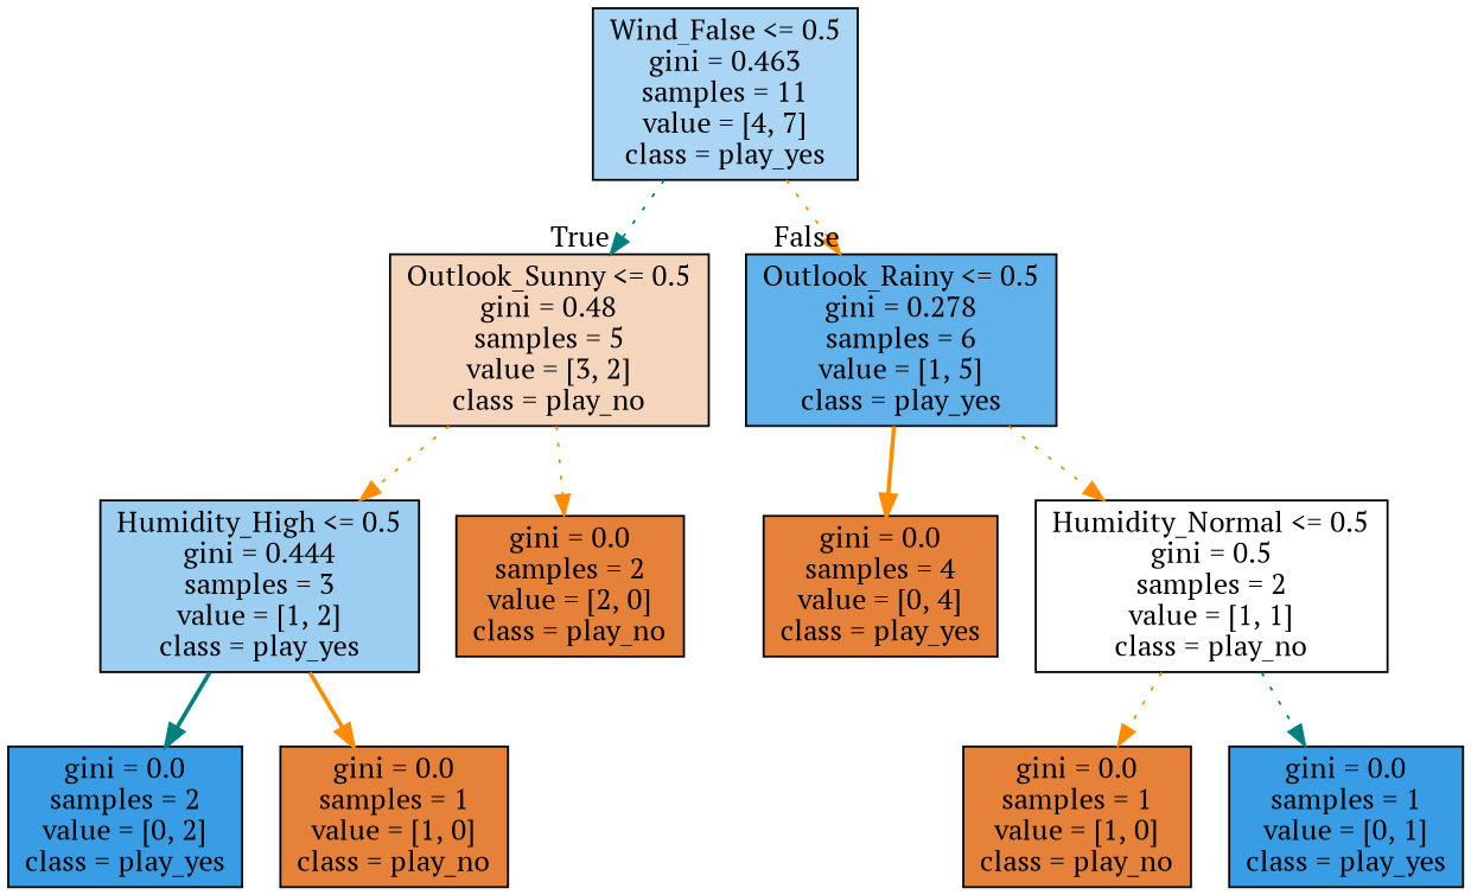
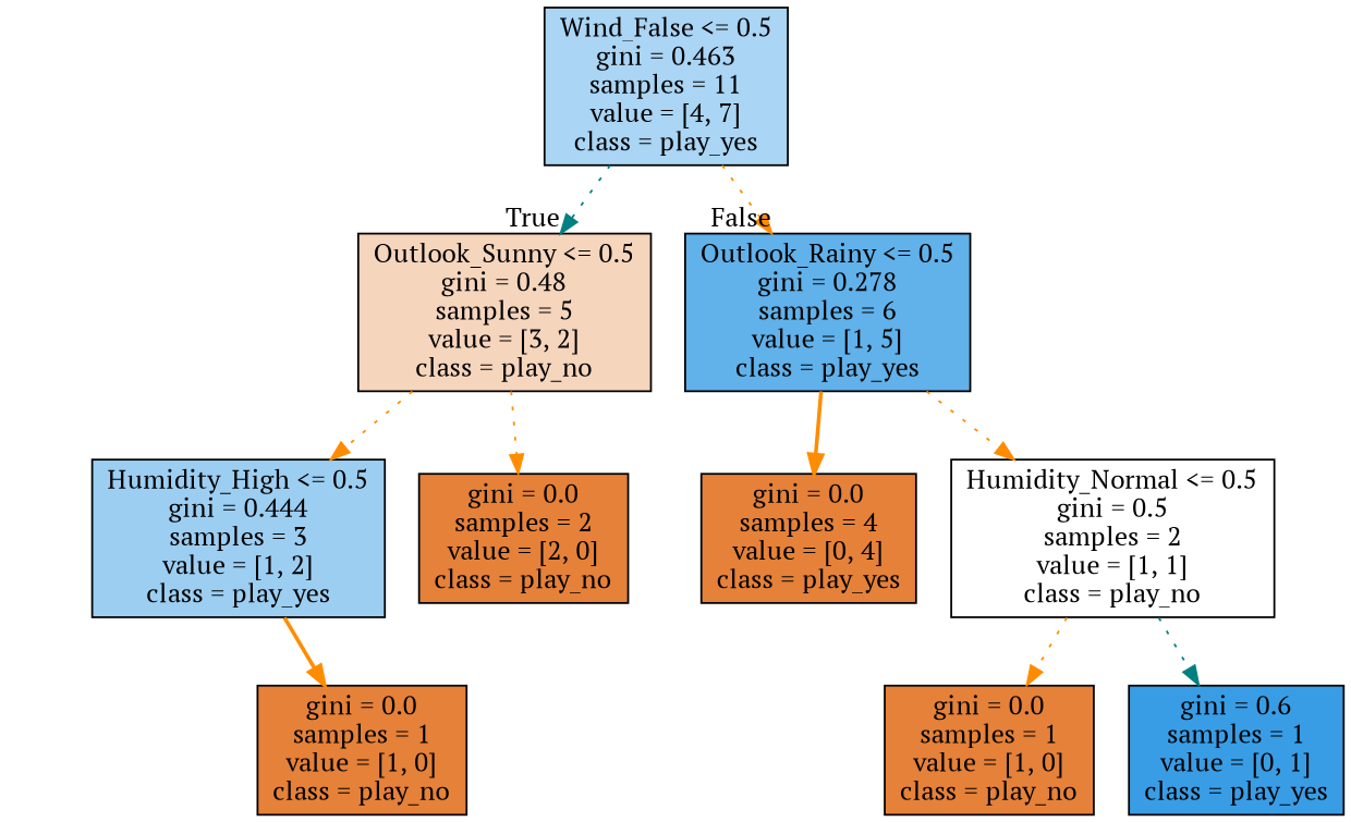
  digraph {
    fontname="PT Serif"
    node [color=black fillcolor="#e58139" fontname="PT Serif" shape=box style=filled]
    edge [color=darkorange fontname="PT Serif" style=dotted]
    n1 [fillcolor="#aad5f4" label="Wind_False <= 0.5\ngini = 0.463\nsamples = 11\nvalue = [4, 7]\nclass = play_yes"]
    n2 [fillcolor="#f6d5bd" label="Outlook_Sunny <= 0.5\ngini = 0.48\nsamples = 5\nvalue = [3, 2]\nclass = play_no"]
    n3 [fillcolor="#61b1ea" label="Outlook_Rainy <= 0.5\ngini = 0.278\nsamples = 6\nvalue = [1, 5]\nclass = play_yes"]
    n4 [fillcolor="#9ccef2" label="Humidity_High <= 0.5\ngini = 0.444\nsamples = 3\nvalue = [1, 2]\nclass = play_yes"]
    n5 [label="gini = 0.0\nsamples = 2\nvalue = [2, 0]\nclass = play_no"]
    n6 [label="gini = 0.0\nsamples = 4\nvalue = [0, 4]\nclass = play_yes"]
    n7 [fillcolor="#ffffff" label="Humidity_Normal <= 0.5\ngini = 0.5\nsamples = 2\nvalue = [1, 1]\nclass = play_no"]
-   n8 [fillcolor="#399de5" label="gini = 0.0\nsamples = 2\nvalue = [0, 2]\nclass = play_yes"]
    n9 [label="gini = 0.0\nsamples = 1\nvalue = [1, 0]\nclass = play_no"]
    n10 [label="gini = 0.0\nsamples = 1\nvalue = [1, 0]\nclass = play_no"]
-   n11 [fillcolor="#399de5" label="gini = 0.0\nsamples = 1\nvalue = [0, 1]\nclass = play_yes"]
+   n11 [fillcolor="#399de5" label="gini = 0.6\nsamples = 1\nvalue = [0, 1]\nclass = play_yes"]
    n1 -> n2 [color=teal headlabel=True labelangle=45 labeldistance=2.5]
    n1 -> n3 [headlabel=False labelangle=-45 labeldistance=2.5]
    n2 -> n4
    n2 -> n5
    n3 -> n6 [style=bold]
    n3 -> n7
-   n4 -> n8 [color=teal style=bold]
    n4 -> n9 [style=bold]
    n7 -> n10
    n7 -> n11 [color=teal]
  }
